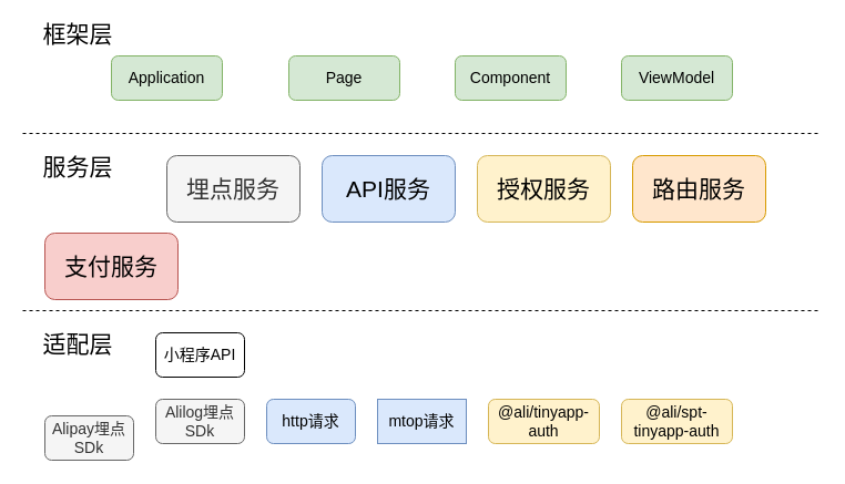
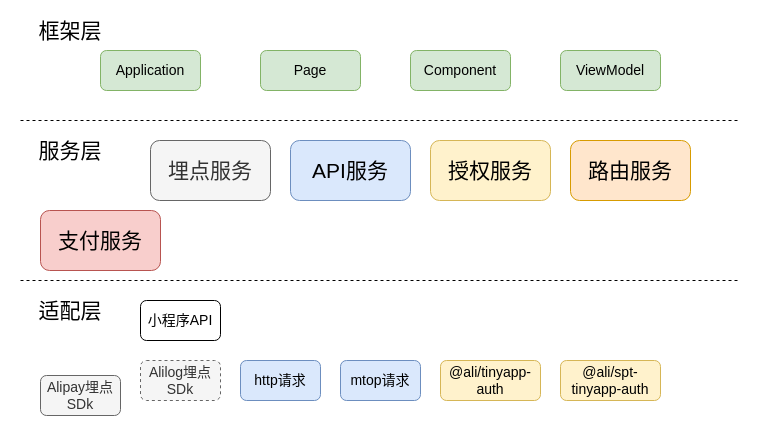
  <mxCell id="0" />
  <mxCell id="1" parent="0" />
  <mxCell id="2" value="" style="endArrow=none;dashed=1;html=1;" edge="1" parent="1"><mxGeometry width="50" height="50" relative="1" as="geometry"><mxPoint x="20" y="120" as="sourcePoint" /><mxPoint x="740" y="120" as="targetPoint" /></mxGeometry></mxCell>
  <mxCell id="3" value="" style="endArrow=none;dashed=1;html=1;" edge="1" parent="1"><mxGeometry width="50" height="50" relative="1" as="geometry"><mxPoint x="20" y="280" as="sourcePoint" /><mxPoint x="740" y="280" as="targetPoint" /></mxGeometry></mxCell>
  <mxCell id="4" value="框架层" style="text;html=1;strokeColor=none;fillColor=none;align=center;verticalAlign=middle;whiteSpace=wrap;rounded=0;fontSize=21;" vertex="1" parent="1"><mxGeometry x="30" y="20" width="80" height="20" as="geometry" /></mxCell>
  <mxCell id="5" value="服务层" style="text;html=1;strokeColor=none;fillColor=none;align=center;verticalAlign=middle;whiteSpace=wrap;rounded=0;fontSize=21;" vertex="1" parent="1"><mxGeometry x="30" y="140" width="80" height="20" as="geometry" /></mxCell>
  <mxCell id="6" value="适配层" style="text;html=1;strokeColor=none;fillColor=none;align=center;verticalAlign=middle;whiteSpace=wrap;rounded=0;fontSize=21;" vertex="1" parent="1"><mxGeometry x="30" y="300" width="80" height="20" as="geometry" /></mxCell>
  <mxCell id="7" value="埋点服务" style="rounded=1;whiteSpace=wrap;html=1;fontSize=21;fillColor=#f5f5f5;strokeColor=#666666;fontColor=#333333;" vertex="1" parent="1"><mxGeometry x="150" y="140" width="120" height="60" as="geometry" /></mxCell>
  <mxCell id="8" value="API服务" style="rounded=1;whiteSpace=wrap;html=1;fontSize=21;fillColor=#dae8fc;strokeColor=#6c8ebf;" vertex="1" parent="1"><mxGeometry x="290" y="140" width="120" height="60" as="geometry" /></mxCell>
  <mxCell id="9" value="授权服务" style="rounded=1;whiteSpace=wrap;html=1;fontSize=21;fillColor=#fff2cc;strokeColor=#d6b656;" vertex="1" parent="1"><mxGeometry x="430" y="140" width="120" height="60" as="geometry" /></mxCell>
  <mxCell id="10" value="Alipay埋点SDk" style="rounded=1;whiteSpace=wrap;html=1;fontSize=14;fillColor=#f5f5f5;strokeColor=#666666;fontColor=#333333;" vertex="1" parent="1"><mxGeometry x="40" y="375" width="80" height="40" as="geometry" /></mxCell>
- <mxCell id="11" value="Alilog埋点SDk" style="rounded=1;whiteSpace=wrap;html=1;fontSize=14;fillColor=#f5f5f5;strokeColor=#666666;fontColor=#333333;" vertex="1" parent="1"><mxGeometry x="140" y="360" width="80" height="40" as="geometry" /></mxCell>
+ <mxCell id="11" value="Alilog埋点SDk" style="rounded=1;whiteSpace=wrap;html=1;fontSize=14;fillColor=#f5f5f5;strokeColor=#666666;fontColor=#333333;dashed=1;" vertex="1" parent="1"><mxGeometry x="140" y="360" width="80" height="40" as="geometry" /></mxCell>
  <mxCell id="12" value="Application" style="rounded=1;whiteSpace=wrap;html=1;fontSize=14;fillColor=#d5e8d4;strokeColor=#82b366;" vertex="1" parent="1"><mxGeometry x="100" y="50" width="100" height="40" as="geometry" /></mxCell>
  <mxCell id="13" value="Page" style="rounded=1;whiteSpace=wrap;html=1;fontSize=14;fillColor=#d5e8d4;strokeColor=#82b366;" vertex="1" parent="1"><mxGeometry x="260" y="50" width="100" height="40" as="geometry" /></mxCell>
  <mxCell id="14" value="Component" style="rounded=1;whiteSpace=wrap;html=1;fontSize=14;fillColor=#d5e8d4;strokeColor=#82b366;" vertex="1" parent="1"><mxGeometry x="410" y="50" width="100" height="40" as="geometry" /></mxCell>
  <mxCell id="15" value="ViewModel" style="rounded=1;whiteSpace=wrap;html=1;fontSize=14;fillColor=#d5e8d4;strokeColor=#82b366;" vertex="1" parent="1"><mxGeometry x="560" y="50" width="100" height="40" as="geometry" /></mxCell>
  <mxCell id="16" value="http请求" style="rounded=1;whiteSpace=wrap;html=1;fontSize=14;fillColor=#dae8fc;strokeColor=#6c8ebf;" vertex="1" parent="1"><mxGeometry x="240" y="360" width="80" height="40" as="geometry" /></mxCell>
- <mxCell id="17" value="mtop请求" style="whiteSpace=wrap;html=1;fontSize=14;fillColor=#dae8fc;strokeColor=#6c8ebf;rounded=0;" vertex="1" parent="1"><mxGeometry x="340" y="360" width="80" height="40" as="geometry" /></mxCell>
+ <mxCell id="17" value="mtop请求" style="rounded=1;whiteSpace=wrap;html=1;fontSize=14;fillColor=#dae8fc;strokeColor=#6c8ebf;" vertex="1" parent="1"><mxGeometry x="340" y="360" width="80" height="40" as="geometry" /></mxCell>
  <mxCell id="18" value="&lt;span&gt;@ali/tinyapp-auth&lt;/span&gt;" style="rounded=1;whiteSpace=wrap;html=1;fontSize=14;fillColor=#fff2cc;strokeColor=#d6b656;" vertex="1" parent="1"><mxGeometry x="440" y="360" width="100" height="40" as="geometry" /></mxCell>
  <mxCell id="19" value="&lt;p&gt;@ali/spt-tinyapp-auth&lt;/p&gt;" style="rounded=1;whiteSpace=wrap;html=1;fontSize=14;fillColor=#fff2cc;strokeColor=#d6b656;" vertex="1" parent="1"><mxGeometry x="560" y="360" width="100" height="40" as="geometry" /></mxCell>
  <mxCell id="20" value="路由服务" style="rounded=1;whiteSpace=wrap;html=1;fontSize=21;fillColor=#ffe6cc;strokeColor=#d79b00;" vertex="1" parent="1"><mxGeometry x="570" y="140" width="120" height="60" as="geometry" /></mxCell>
  <mxCell id="21" value="小程序API" style="rounded=1;whiteSpace=wrap;html=1;fontSize=14;" vertex="1" parent="1"><mxGeometry x="140" y="300" width="80" height="40" as="geometry" /></mxCell>
  <mxCell id="22" value="支付服务" style="rounded=1;whiteSpace=wrap;html=1;fontSize=21;fillColor=#f8cecc;strokeColor=#b85450;" vertex="1" parent="1"><mxGeometry x="40" y="210" width="120" height="60" as="geometry" /></mxCell>
